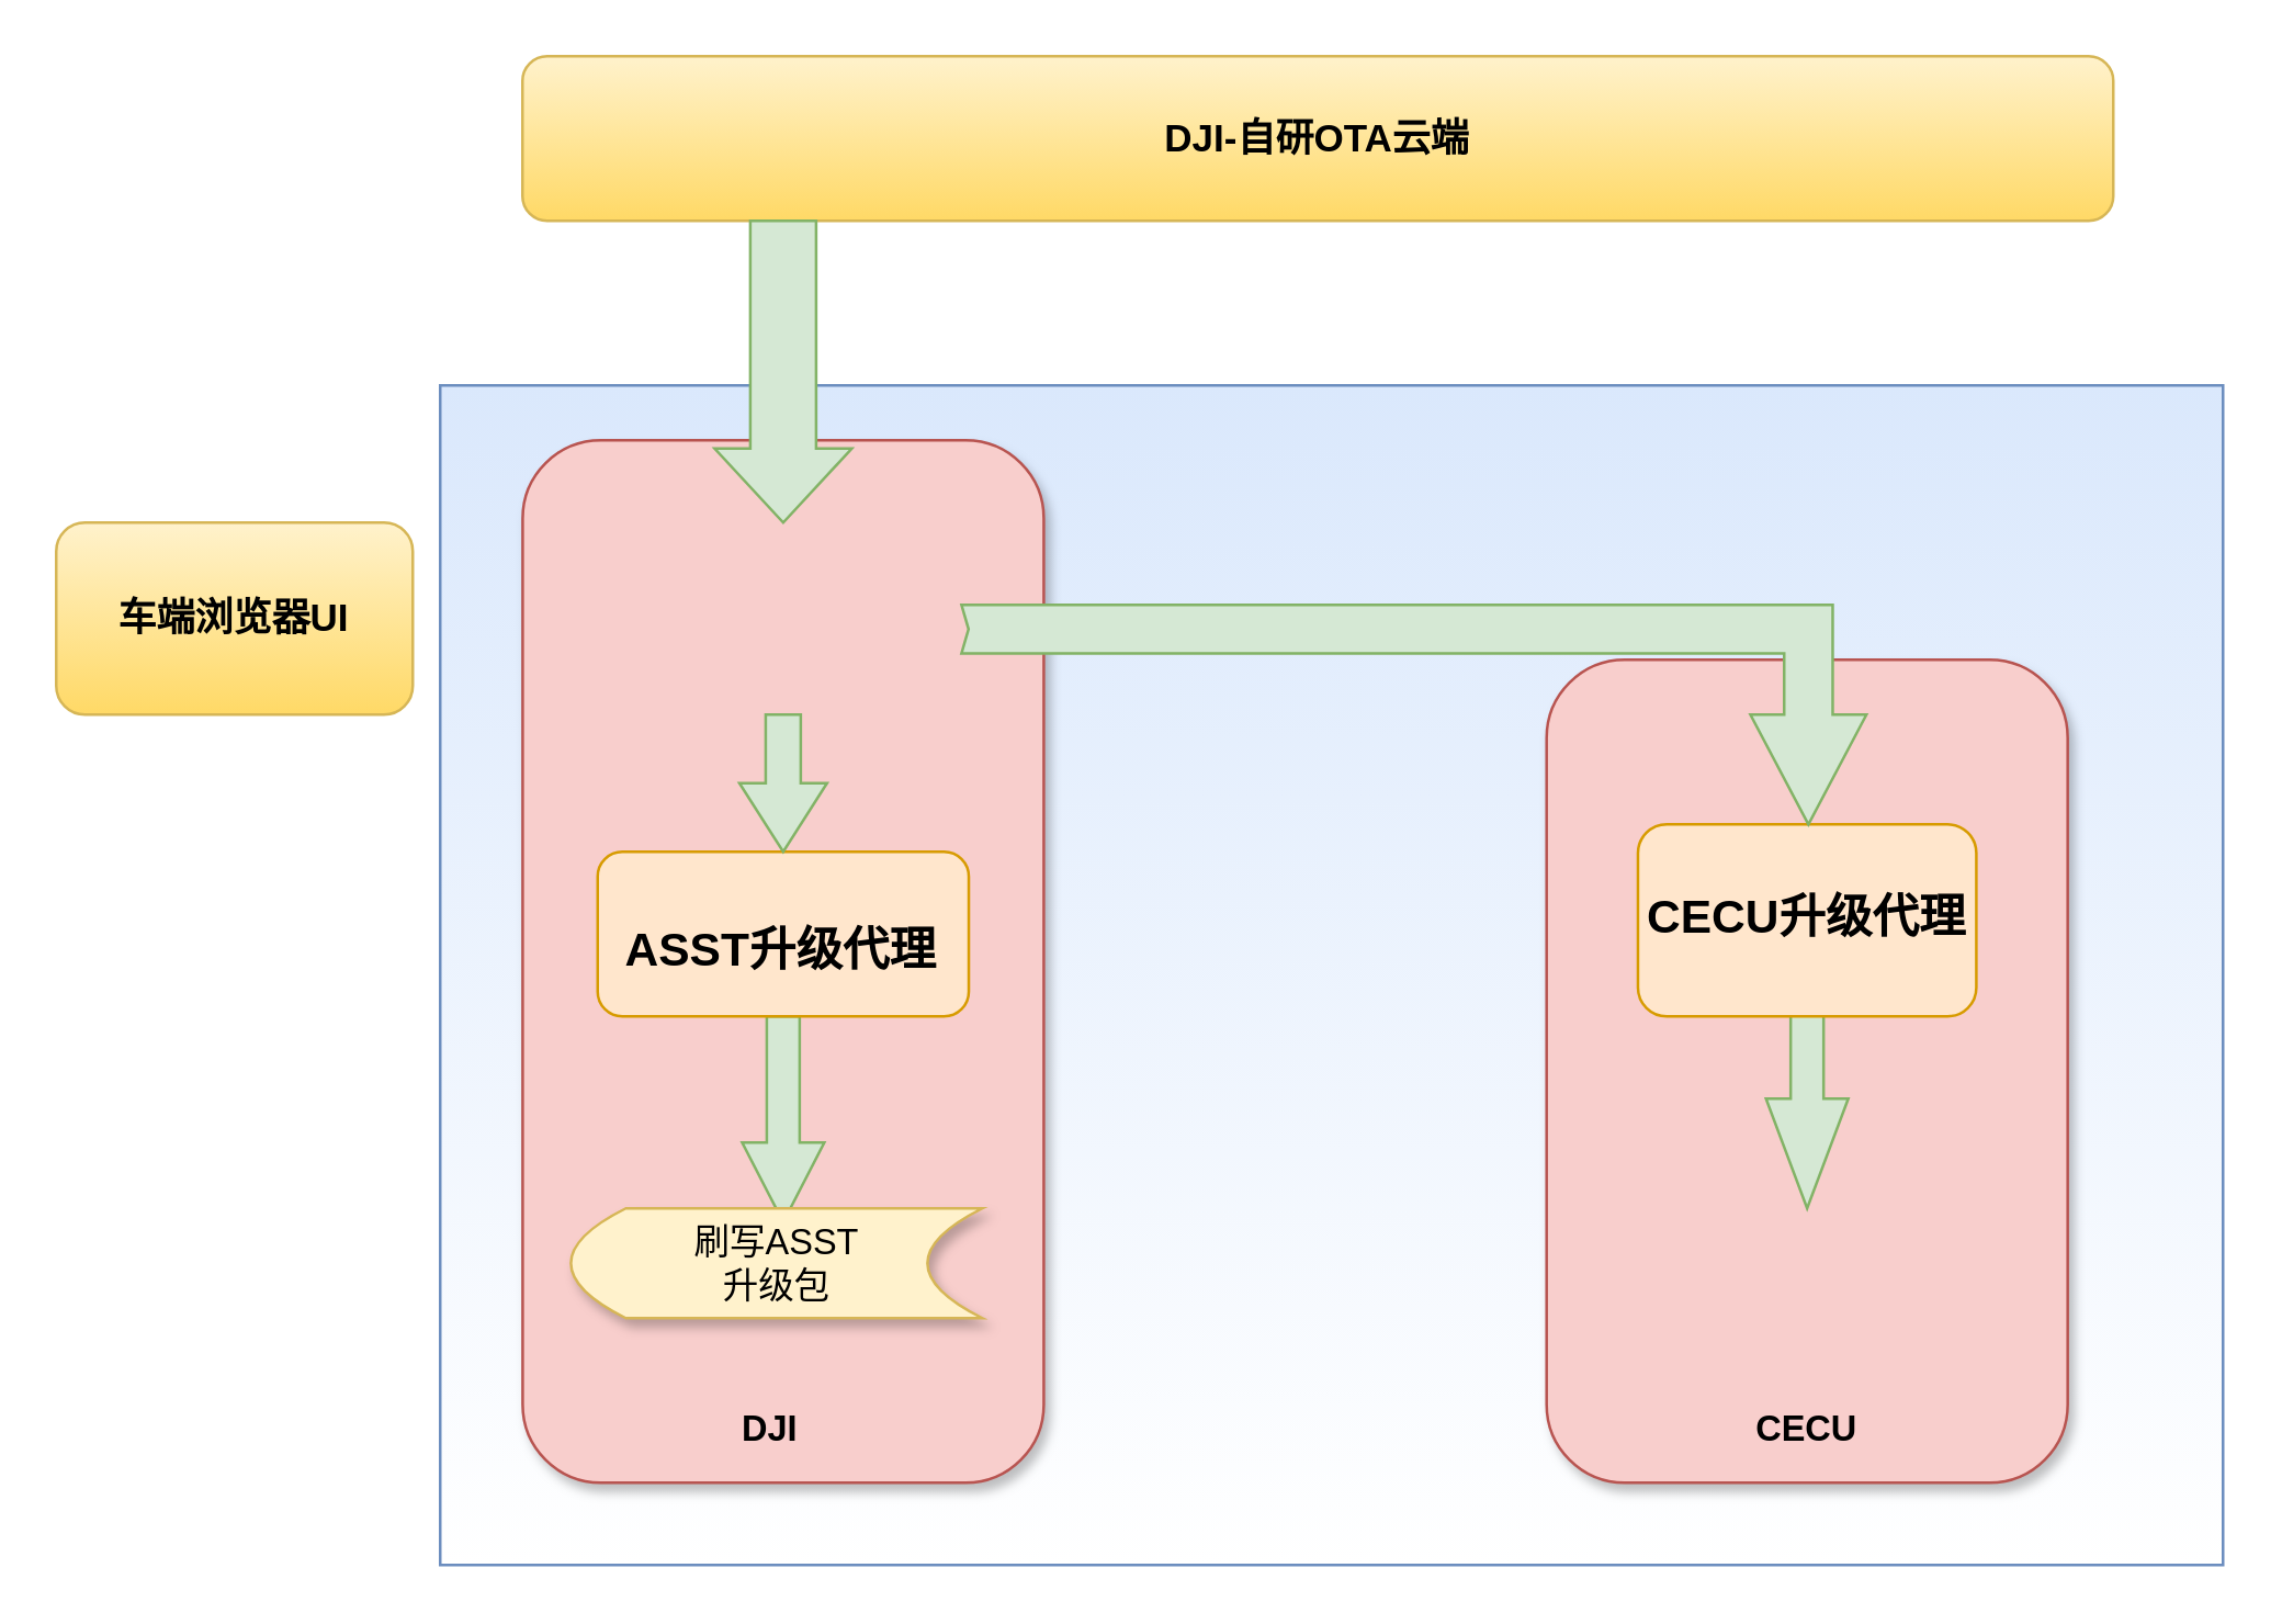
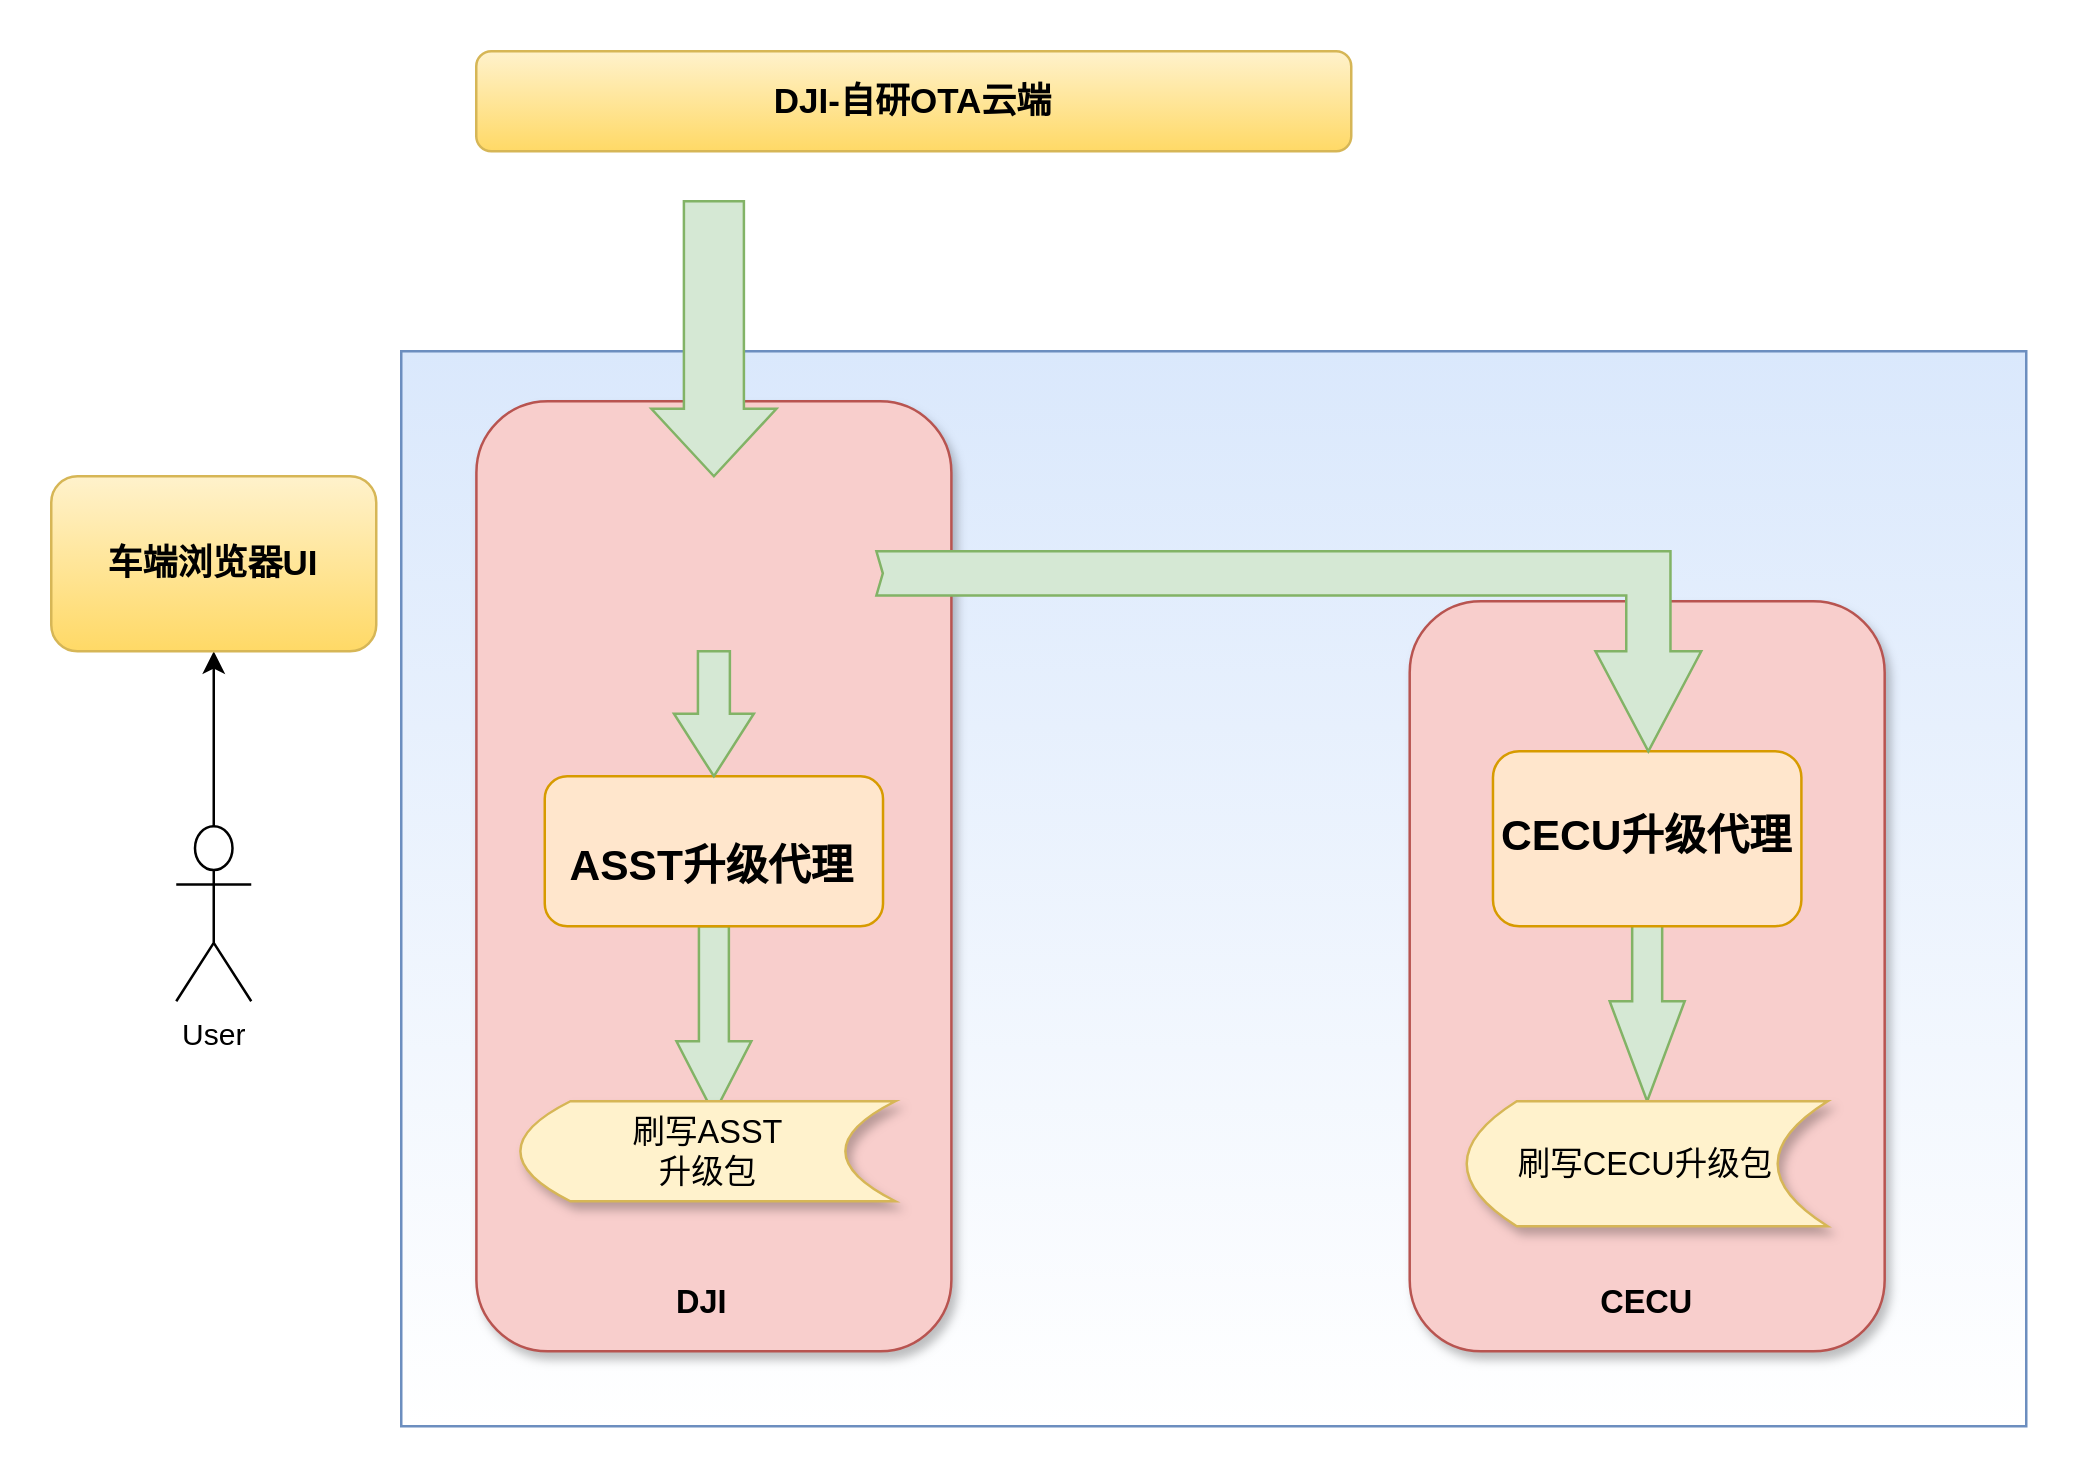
  <mxCell id="0" />
  <mxCell id="1" parent="0" />
  <mxCell id="2" value="" style="rounded=0;whiteSpace=wrap;html=1;fillColor=#dae8fc;labelPosition=right;verticalLabelPosition=top;align=left;verticalAlign=bottom;strokeColor=#6c8ebf;gradientColor=#ffffff;gradientDirection=south;" parent="1" vertex="1"><mxGeometry x="160" y="140" width="650" height="430" as="geometry" /></mxCell>
- <mxCell id="3" value="&lt;b&gt;&lt;font style=&quot;font-size: 14px&quot;&gt;DJI-自研OTA云端&lt;/font&gt;&lt;/b&gt;" style="rounded=1;whiteSpace=wrap;html=1;fillColor=#fff2cc;strokeColor=#d6b656;gradientColor=#ffd966;" parent="1" vertex="1"><mxGeometry x="190" y="20" width="580" height="60" as="geometry" /></mxCell>
+ <mxCell id="3" value="&lt;b&gt;&lt;font style=&quot;font-size: 14px&quot;&gt;DJI-自研OTA云端&lt;/font&gt;&lt;/b&gt;" style="rounded=1;whiteSpace=wrap;html=1;fillColor=#fff2cc;strokeColor=#d6b656;gradientColor=#ffd966;" parent="1" vertex="1"><mxGeometry x="190" y="20" width="350" height="40" as="geometry" /></mxCell>
  <mxCell id="4" value="" style="rounded=1;whiteSpace=wrap;html=1;fillColor=#f8cecc;strokeColor=#b85450;shadow=1;" parent="1" vertex="1"><mxGeometry x="190.06" y="160" width="190" height="380" as="geometry" /></mxCell>
  <mxCell id="5" value="" style="rounded=1;whiteSpace=wrap;html=1;fillColor=#f8cecc;strokeColor=#b85450;shadow=1;" parent="1" vertex="1"><mxGeometry x="563.38" y="240" width="189.99" height="300" as="geometry" /></mxCell>
  <mxCell id="6" value="" style="html=1;shadow=0;dashed=0;align=center;verticalAlign=middle;shape=mxgraph.arrows2.arrow;dy=0.6;dx=29;direction=south;notch=0;fontSize=17;fillColor=#d5e8d4;gradientDirection=south;strokeColor=#82b366;" parent="1" vertex="1"><mxGeometry x="270.09" y="370" width="29.94" height="75" as="geometry" /></mxCell>
  <mxCell id="7" value="" style="html=1;shadow=0;dashed=0;align=center;verticalAlign=middle;shape=mxgraph.arrows2.arrow;dy=0.6;dx=40;direction=south;notch=0;fontSize=17;fillColor=#d5e8d4;gradientDirection=south;strokeColor=#82b366;" parent="1" vertex="1"><mxGeometry x="643.37" y="360" width="30" height="80" as="geometry" /></mxCell>
  <mxCell id="8" value="&lt;br&gt;ASST升级代理" style="rounded=1;whiteSpace=wrap;html=1;shadow=0;fontSize=17;fillColor=#ffe6cc;gradientDirection=south;verticalAlign=top;strokeColor=#d79b00;align=center;horizontal=1;fontStyle=1" parent="1" vertex="1"><mxGeometry x="217.4" y="310" width="135.31" height="60" as="geometry" /></mxCell>
  <mxCell id="9" value="CECU升级代理" style="rounded=1;whiteSpace=wrap;html=1;shadow=0;fontSize=17;fillColor=#ffe6cc;gradientDirection=south;verticalAlign=middle;strokeColor=#d79b00;align=center;horizontal=1;fontStyle=1" parent="1" vertex="1"><mxGeometry x="596.69" y="300" width="123.37" height="70" as="geometry" /></mxCell>
  <mxCell id="10" value="&lt;font face=&quot;helvetica&quot;&gt;DJI&lt;/font&gt;" style="text;html=1;strokeColor=none;fillColor=none;align=center;verticalAlign=middle;whiteSpace=wrap;rounded=0;shadow=1;glass=0;sketch=0;fontSize=13;labelBackgroundColor=none;fontStyle=1" parent="1" vertex="1"><mxGeometry x="234.75" y="510" width="90.62" height="20" as="geometry" /></mxCell>
  <mxCell id="11" value="刷写ASST&lt;br&gt;升级包" style="shape=dataStorage;whiteSpace=wrap;html=1;fixedSize=1;shadow=1;glass=0;labelBackgroundColor=none;sketch=0;fontSize=13;fillColor=#fff2cc;gradientDirection=south;align=center;verticalAlign=middle;strokeColor=#d6b656;" parent="1" vertex="1"><mxGeometry x="207.65" y="440" width="150" height="40" as="geometry" /></mxCell>
+ <mxCell id="12" value="刷写CECU升级包" style="shape=dataStorage;whiteSpace=wrap;html=1;fixedSize=1;shadow=1;glass=0;labelBackgroundColor=none;sketch=0;fontSize=13;fillColor=#fff2cc;gradientDirection=south;align=center;verticalAlign=middle;strokeColor=#d6b656;" parent="1" vertex="1"><mxGeometry x="586.19" y="440" width="144.38" height="50" as="geometry" /></mxCell>
  <mxCell id="13" value="&lt;font face=&quot;helvetica&quot;&gt;CECU&lt;/font&gt;" style="text;html=1;strokeColor=none;fillColor=none;align=center;verticalAlign=middle;whiteSpace=wrap;rounded=0;shadow=1;glass=0;sketch=0;fontSize=13;labelBackgroundColor=none;fontStyle=1" parent="1" vertex="1"><mxGeometry x="613.07" y="510" width="90.62" height="20" as="geometry" /></mxCell>
  <mxCell id="14" value="" style="html=1;shadow=0;dashed=0;align=center;verticalAlign=middle;shape=mxgraph.arrows2.bendArrow;dy=8.85;dx=40;notch=2.57;arrowHead=42.31;rounded=0;fontSize=14;fillColor=#d5e8d4;direction=south;strokeColor=#82b366;" parent="1" vertex="1"><mxGeometry x="350.06" y="220" width="329.94" height="80" as="geometry" /></mxCell>
  <mxCell id="15" value="" style="html=1;shadow=0;dashed=0;align=center;verticalAlign=middle;shape=mxgraph.arrows2.arrow;dy=0.6;dx=25;direction=south;notch=0;fontSize=17;fillColor=#d5e8d4;gradientDirection=south;strokeColor=#82b366;" parent="1" vertex="1"><mxGeometry x="269.09" y="260" width="31.94" height="50" as="geometry" /></mxCell>
  <mxCell id="16" value="" style="html=1;shadow=0;dashed=0;align=center;verticalAlign=middle;shape=mxgraph.arrows2.arrow;dy=0.52;dx=27;direction=south;notch=0;fontSize=17;fillColor=#d5e8d4;gradientDirection=south;strokeColor=#82b366;" parent="1" vertex="1"><mxGeometry x="260.06" y="80" width="50" height="110" as="geometry" /></mxCell>
+ <mxCell id="17" style="edgeStyle=orthogonalEdgeStyle;rounded=0;orthogonalLoop=1;jettySize=auto;html=1;exitX=0.5;exitY=0;exitDx=0;exitDy=0;exitPerimeter=0;entryX=0.5;entryY=1;entryDx=0;entryDy=0;" edge="1" parent="1" source="18" target="19"><mxGeometry relative="1" as="geometry" /></mxCell>
+ <mxCell id="18" value="User" style="shape=umlActor;verticalLabelPosition=bottom;verticalAlign=top;html=1;outlineConnect=0;" vertex="1" parent="1"><mxGeometry x="70" y="330" width="30" height="70" as="geometry" /></mxCell>
  <mxCell id="19" value="&lt;span style=&quot;font-size: 14px&quot;&gt;&lt;b&gt;车端浏览器UI&lt;/b&gt;&lt;/span&gt;" style="rounded=1;whiteSpace=wrap;html=1;fillColor=#fff2cc;gradientColor=#ffd966;strokeColor=#d6b656;" vertex="1" parent="1"><mxGeometry x="20" y="190" width="130" height="70" as="geometry" /></mxCell>
